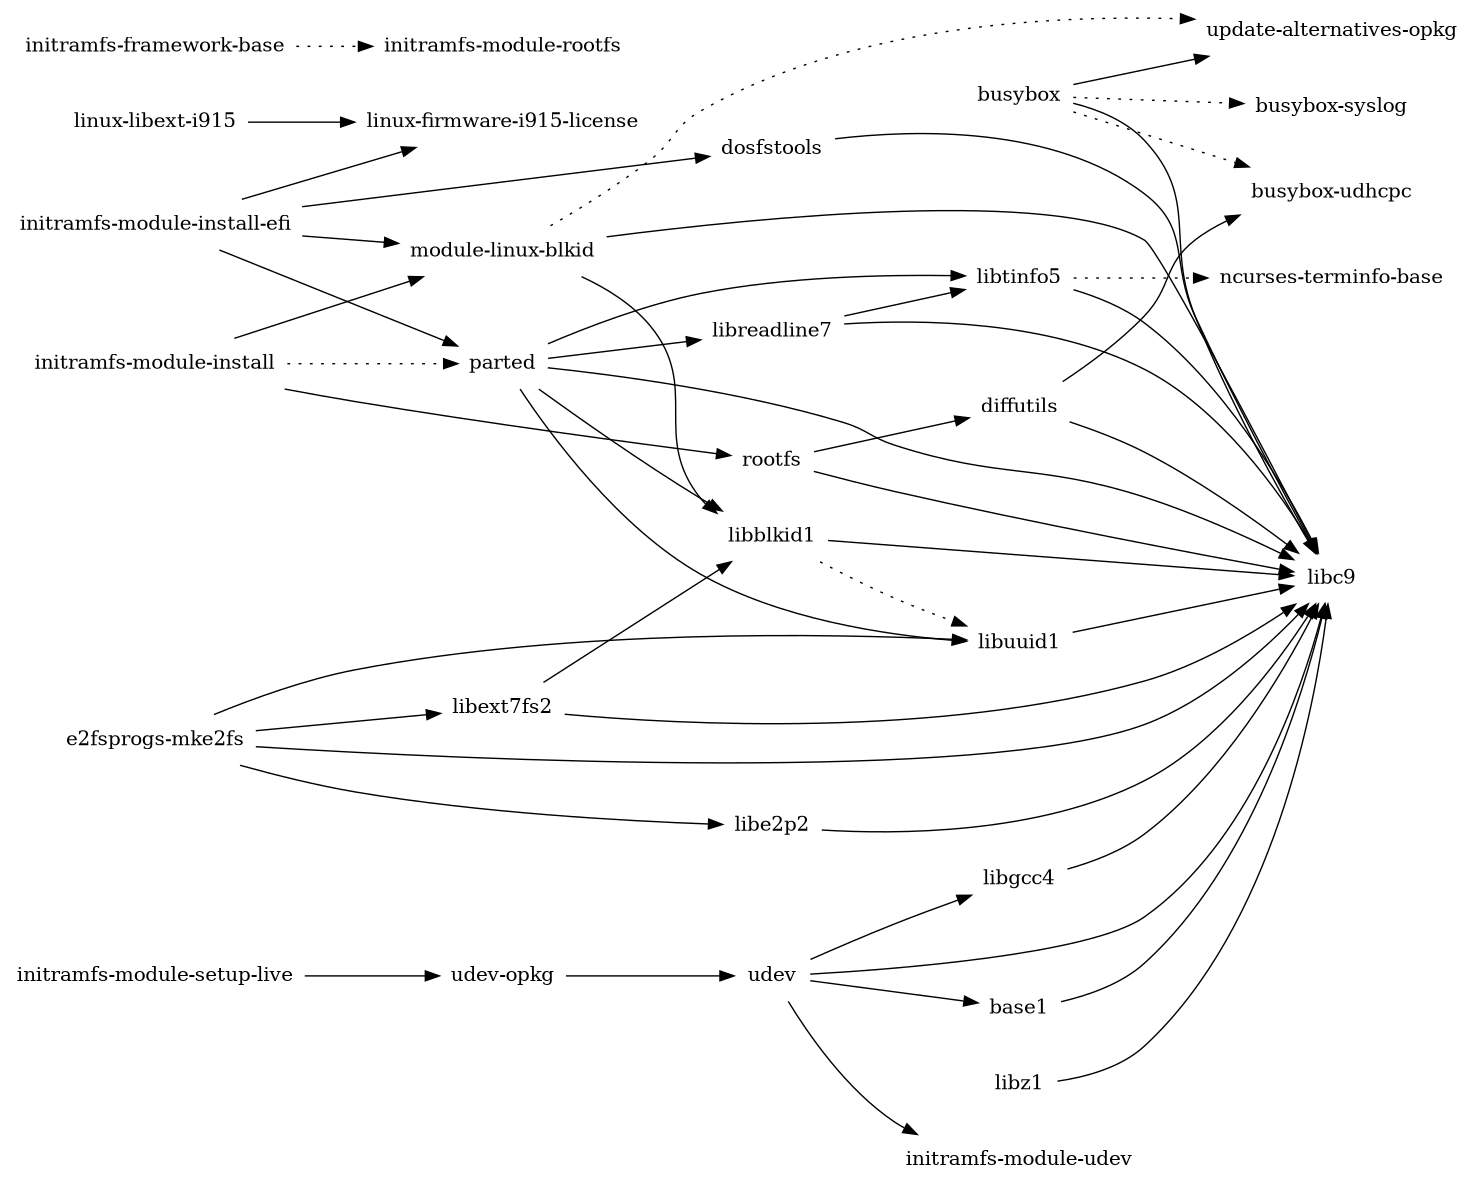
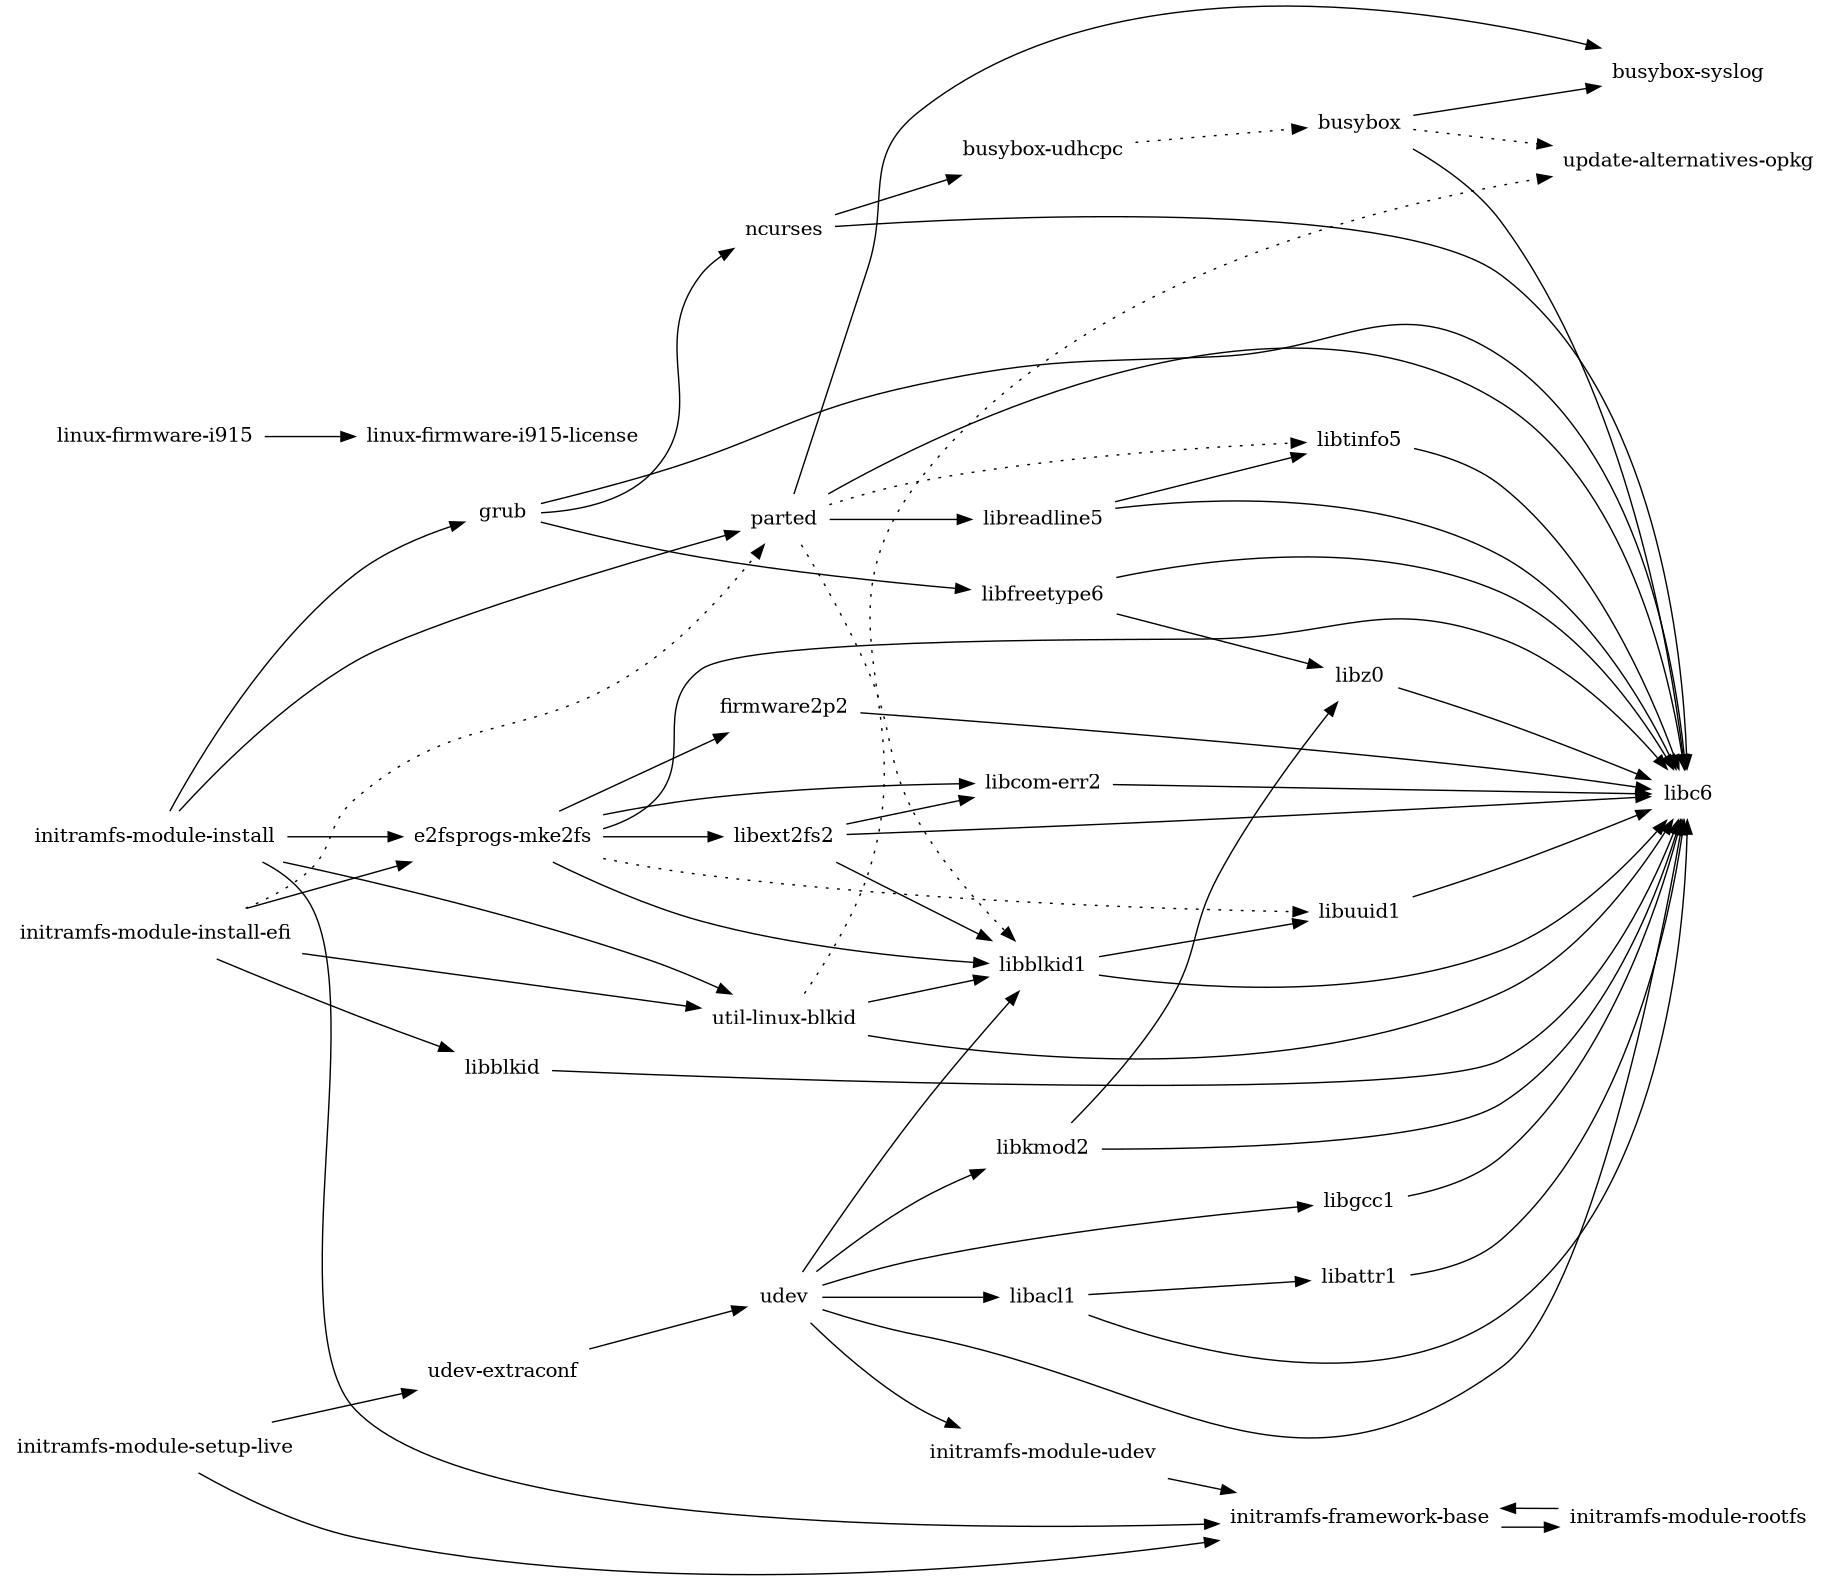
  digraph {
    rankdir=LR
    node [shape=plaintext]
    busybox
    "busybox-syslog"
    "busybox-udhcpc"
-   libc6 [label=libc9]
+   libc6
    "update-alternatives-opkg"
-   diffutils
-   dosfstools
+   diffutils [label=ncurses]
+   dosfstools [label=libblkid]
    "e2fsprogs-mke2fs"
    libblkid1
-   libe2p2
-   libext2fs2 [label=libext7fs2]
+   "libcom-err2"
+   libe2p2 [label=firmware2p2]
+   libext2fs2
    libuuid1
-   grub [label=rootfs]
-   libz1
+   grub
+   libfreetype6
+   libz1 [label=libz0]
    "initramfs-framework-base"
    "initramfs-module-rootfs"
    "initramfs-module-install"
    parted
-   "util-linux-blkid" [label="module-linux-blkid"]
-   libreadline7
+   "util-linux-blkid"
+   libreadline7 [label=libreadline5]
    libtinfo5
    "initramfs-module-install-efi"
-   "ncurses-terminfo-base"
    "initramfs-module-setup-live"
-   "udev-extraconf" [label="udev-opkg"]
+   "udev-extraconf"
    udev
    "initramfs-module-udev"
-   libacl1 [label=base1]
-   libgcc1 [label=libgcc4]
-   "linux-firmware-i915" [label="linux-libext-i915"]
+   libacl1
+   libgcc1
+   libkmod2
+   libattr1
+   "linux-firmware-i915"
    "linux-firmware-i915-license"
-   busybox -> "busybox-syslog" [style=dotted]
-   busybox -> "busybox-udhcpc" [style=dotted]
+   busybox -> "busybox-syslog" [style=solid]
+   "busybox-udhcpc" -> busybox [style=dotted]
    busybox -> libc6
-   busybox -> "update-alternatives-opkg"
+   busybox -> "update-alternatives-opkg" [style=dotted]
    diffutils -> "busybox-udhcpc"
    diffutils -> libc6
    dosfstools -> libc6
    "e2fsprogs-mke2fs" -> libc6
+   "e2fsprogs-mke2fs" -> libblkid1
+   "e2fsprogs-mke2fs" -> "libcom-err2"
    "e2fsprogs-mke2fs" -> libe2p2
    "e2fsprogs-mke2fs" -> libext2fs2
-   "e2fsprogs-mke2fs" -> libuuid1
+   "e2fsprogs-mke2fs" -> libuuid1 [style=dotted]
    libblkid1 -> libc6
-   libblkid1 -> libuuid1 [style=dotted]
+   libblkid1 -> libuuid1
+   "libcom-err2" -> libc6
    libe2p2 -> libc6
    libext2fs2 -> libc6
    libext2fs2 -> libblkid1
+   libext2fs2 -> "libcom-err2"
    libuuid1 -> libc6
    grub -> libc6
    grub -> diffutils
+   grub -> libfreetype6
+   libfreetype6 -> libc6
+   libfreetype6 -> libz1
    libz1 -> libc6
-   "initramfs-framework-base" -> "initramfs-module-rootfs" [style=dotted]
+   "initramfs-framework-base" -> "initramfs-module-rootfs" [style=solid]
+   "initramfs-module-rootfs" -> "initramfs-framework-base"
+   "initramfs-module-install" -> "e2fsprogs-mke2fs"
    "initramfs-module-install" -> grub
-   "initramfs-module-install" -> parted [style=dotted]
+   "initramfs-module-install" -> "initramfs-framework-base"
+   "initramfs-module-install" -> parted
    "initramfs-module-install" -> "util-linux-blkid"
    parted -> libc6
-   parted -> libblkid1
-   parted -> libuuid1
+   parted -> libblkid1 [style=dotted]
+   parted -> "busybox-syslog"
    parted -> libreadline7
-   parted -> libtinfo5
+   parted -> libtinfo5 [style=dotted]
    "util-linux-blkid" -> libc6
    "util-linux-blkid" -> "update-alternatives-opkg" [style=dotted]
    "util-linux-blkid" -> libblkid1
    libreadline7 -> libc6
    libreadline7 -> libtinfo5
    libtinfo5 -> libc6
-   libtinfo5 -> "ncurses-terminfo-base" [style=dotted]
    "initramfs-module-install-efi" -> dosfstools
-   "initramfs-module-install-efi" -> "linux-firmware-i915-license"
-   "initramfs-module-install-efi" -> parted
+   "initramfs-module-install-efi" -> "e2fsprogs-mke2fs"
+   "initramfs-module-install-efi" -> parted [style=dotted]
    "initramfs-module-install-efi" -> "util-linux-blkid"
+   "initramfs-module-setup-live" -> "initramfs-framework-base"
    "initramfs-module-setup-live" -> "udev-extraconf"
    "udev-extraconf" -> udev
    udev -> libc6
+   udev -> libblkid1
    udev -> "initramfs-module-udev"
    udev -> libacl1
    udev -> libgcc1
+   udev -> libkmod2
+   "initramfs-module-udev" -> "initramfs-framework-base"
    libacl1 -> libc6
+   libacl1 -> libattr1
    libgcc1 -> libc6
+   libkmod2 -> libc6
+   libkmod2 -> libz1
+   libattr1 -> libc6
    "linux-firmware-i915" -> "linux-firmware-i915-license"
  }
